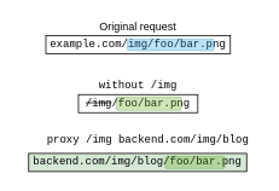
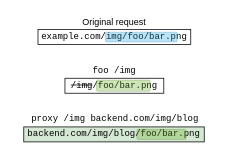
  <mxCell id="0" />
  <mxCell id="1" parent="0" />
  <mxCell id="2" value="&lt;span&gt;example.com/img/foo/bar.png&lt;/span&gt;" style="rounded=0;whiteSpace=wrap;html=1;fontFamily=Courier New;" parent="1" vertex="1"><mxGeometry x="50" y="39" width="204" height="20" as="geometry" /></mxCell>
  <mxCell id="3" value="" style="rounded=1;whiteSpace=wrap;html=1;fontFamily=Courier New;labelBackgroundColor=none;opacity=30;fillColor=#1ba1e2;strokeColor=#006EAF;fontColor=#ffffff;" parent="1" vertex="1"><mxGeometry x="140" y="42.5" width="96" height="13" as="geometry" /></mxCell>
  <mxCell id="4" value="&lt;strike&gt;/img&lt;/strike&gt;/foo/bar.png" style="rounded=0;whiteSpace=wrap;html=1;fontFamily=Courier New;" parent="1" vertex="1"><mxGeometry x="86" y="104" width="132" height="20" as="geometry" /></mxCell>
  <mxCell id="5" value="" style="rounded=1;whiteSpace=wrap;html=1;fontFamily=Courier New;labelBackgroundColor=none;opacity=30;fillColor=#60a917;strokeColor=#2D7600;fontColor=#ffffff;" parent="1" vertex="1"><mxGeometry x="128" y="106.5" width="72" height="15" as="geometry" /></mxCell>
  <mxCell id="6" value="&lt;span&gt;backend.com/img/blog/foo/bar.png&lt;/span&gt;" style="rounded=0;whiteSpace=wrap;html=1;fontFamily=Courier New;fillColor=#d5e8d4;" parent="1" vertex="1"><mxGeometry x="31" y="169" width="241" height="20" as="geometry" /></mxCell>
  <mxCell id="7" value="" style="rounded=1;whiteSpace=wrap;html=1;fontFamily=Courier New;labelBackgroundColor=none;opacity=30;fillColor=#60a917;strokeColor=#2D7600;fontColor=#ffffff;" parent="1" vertex="1"><mxGeometry x="182" y="172.25" width="66" height="13.5" as="geometry" /></mxCell>
  <mxCell id="8" value="Original request" style="text;html=1;strokeColor=none;fillColor=none;align=center;verticalAlign=middle;whiteSpace=wrap;rounded=0;labelBackgroundColor=none;fontFamily=Helvetica;opacity=30;" parent="1" vertex="1"><mxGeometry x="88" y="20" width="128" height="20" as="geometry" /></mxCell>
- <mxCell id="9" value="&lt;font face=&quot;Courier New&quot;&gt;without /img&lt;/font&gt;" style="text;html=1;strokeColor=none;fillColor=none;align=center;verticalAlign=middle;whiteSpace=wrap;rounded=0;labelBackgroundColor=none;fontFamily=Helvetica;opacity=30;" parent="1" vertex="1"><mxGeometry x="88" y="84" width="128" height="20" as="geometry" /></mxCell>
- <mxCell id="10" value="&lt;font face=&quot;Courier New&quot;&gt;proxy /img backend.com/img/blog&lt;/font&gt;" style="text;html=1;strokeColor=none;fillColor=none;align=center;verticalAlign=middle;whiteSpace=wrap;rounded=0;labelBackgroundColor=none;fontFamily=Helvetica;opacity=30;" parent="1" vertex="1"><mxGeometry x="30" y="143" width="266" height="20" as="geometry" /></mxCell>
+ <mxCell id="9" value="&lt;font face=&quot;Courier New&quot;&gt;foo /img&lt;/font&gt;" style="text;html=1;strokeColor=none;fillColor=none;align=center;verticalAlign=middle;whiteSpace=wrap;rounded=0;labelBackgroundColor=none;fontFamily=Helvetica;opacity=30;" parent="1" vertex="1"><mxGeometry x="88" y="84" width="128" height="20" as="geometry" /></mxCell>
+ <mxCell id="10" value="&lt;font face=&quot;Courier New&quot;&gt;proxy /img backend.com/img/blog&lt;/font&gt;" style="text;html=1;strokeColor=none;fillColor=none;align=center;verticalAlign=middle;whiteSpace=wrap;rounded=0;labelBackgroundColor=none;fontFamily=Helvetica;opacity=30;" parent="1" vertex="1"><mxGeometry x="20" y="148" width="266" height="20" as="geometry" /></mxCell>
